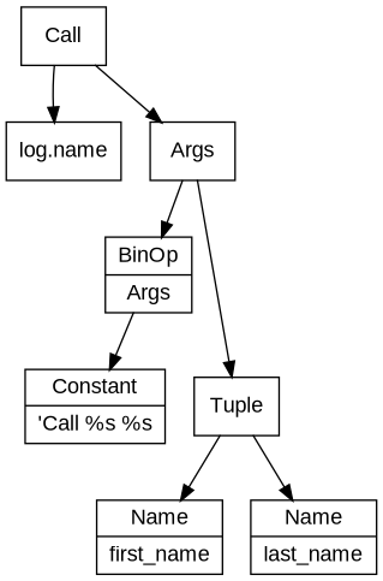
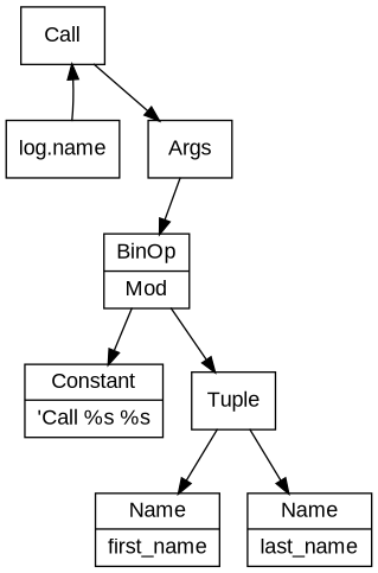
  digraph {
    node [fontname=Arial shape=record]
    n1 [label=Call]
    n2 [label="log.name"]
    n3 [label=Args]
-   n4 [label="{BinOp|Args}"]
+   n4 [label="{BinOp|Mod}"]
    n5 [label="{Constant|'Call %s %s}"]
    n6 [label=Tuple]
    n7 [label="{Name|first_name}"]
    n8 [label="{Name|last_name}"]
-   n1 -> n2
+   n2 -> n1
    n1 -> n3
    n3 -> n4
    n4 -> n5
-   n3 -> n6
+   n4 -> n6
    n6 -> n7
    n6 -> n8
  }
